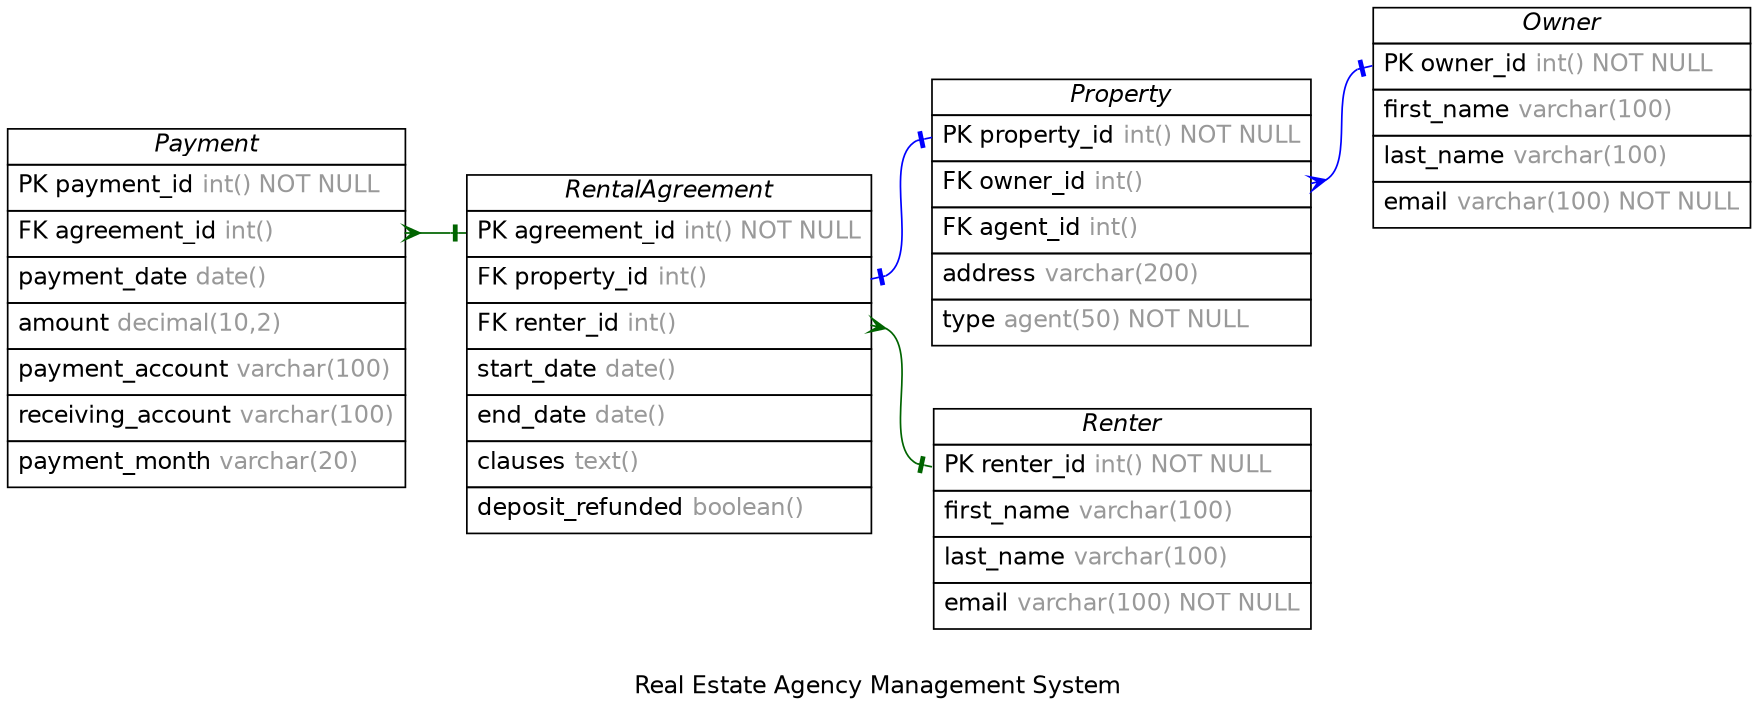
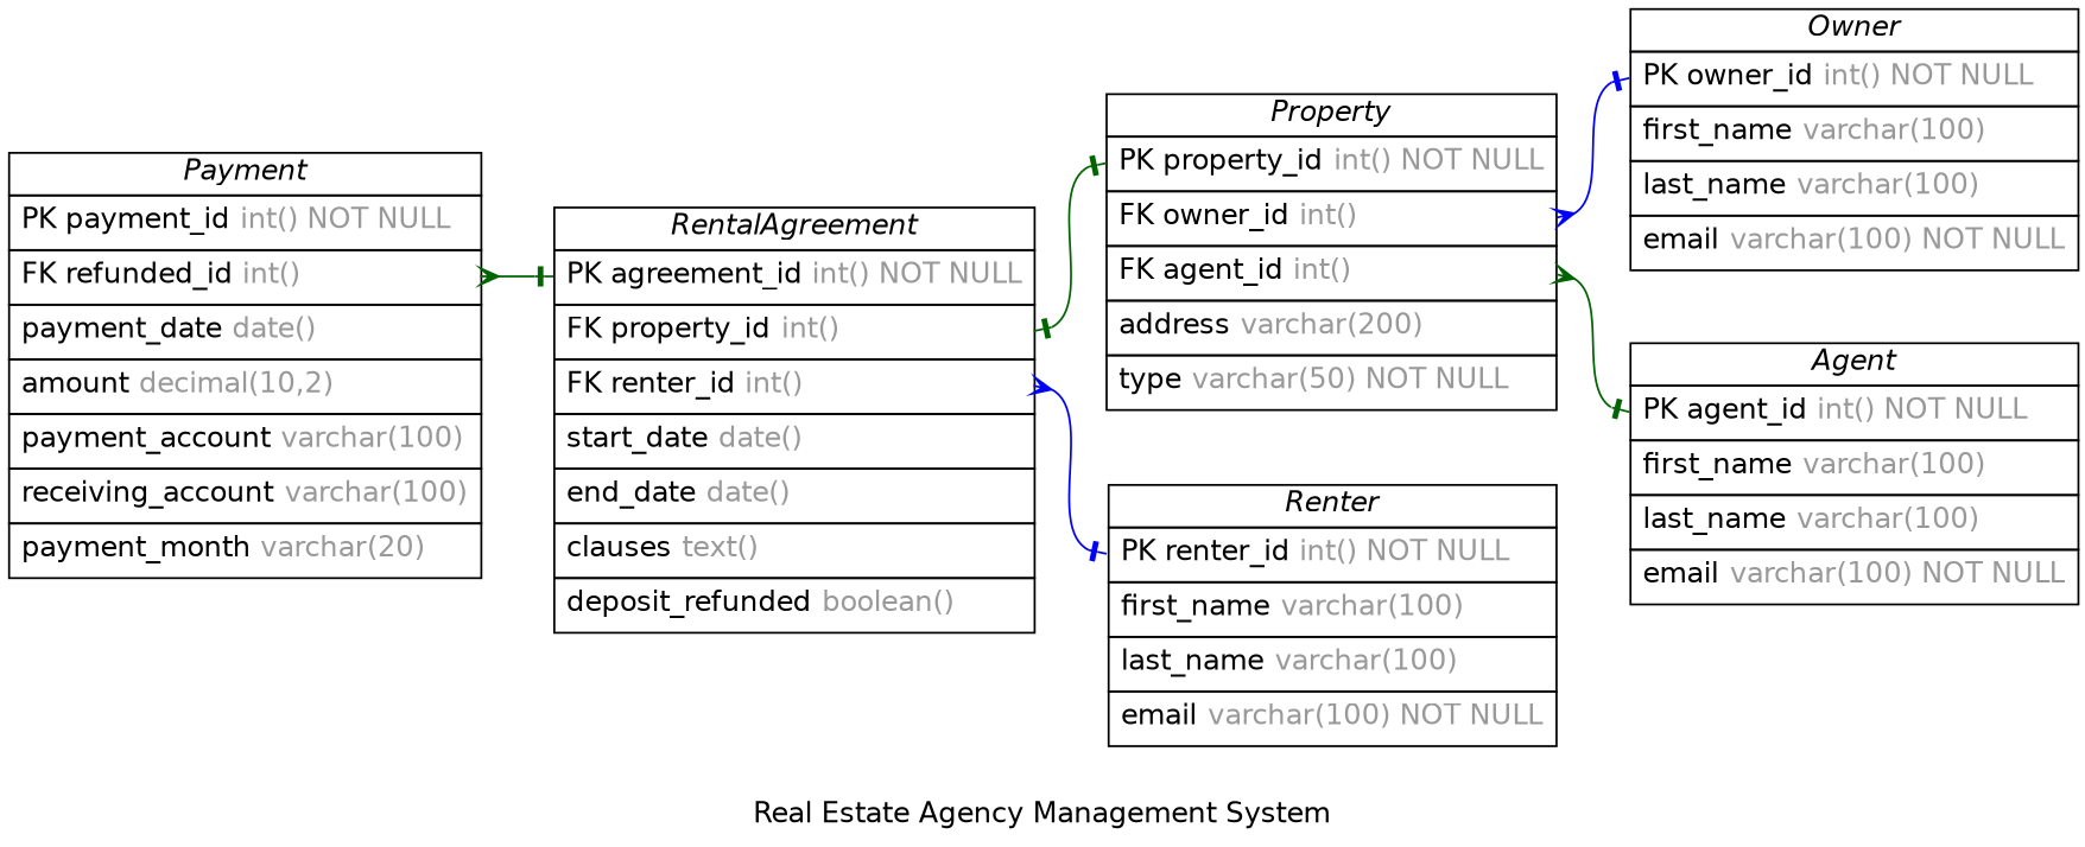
  digraph {
    concentrate=true
    fontname=Helvetica
    label="Real Estate Agency Management System"
    nodesep=0.5
    rankdir=LR
    splines=spline
    node [fontname=Helvetica shape=plain]
    edge [arrowhead=noneotee arrowsize=0.9 arrowtail=ocrow color=darkgreen dir=both fontname=Helvetica fontsize=12 labelangle=32 labeldistance=1.8 penwidth=1.0]
+   n1 [label=<         <table border="0" cellborder="1" cellspacing="0" >         <tr><td><i>Agent</i></td></tr>         <tr><td port="agent_id" align="left" cellpadding="5">PK agent_id <font color="grey60">int() NOT NULL</font></td></tr>         <tr><td port="first_name" align="left" cellpadding="5">first_name <font color="grey60">varchar(100)</font></td></tr>         <tr><td port="last_name" align="left" cellpadding="5">last_name <font color="grey60">varchar(100)</font></td></tr>         <tr><td port="email" align="left" cellpadding="5">email <font color="grey60">varchar(100) NOT NULL</font></td></tr>     </table>>]
    n2 [label=<         <table border="0" cellborder="1" cellspacing="0" >         <tr><td><i>Owner</i></td></tr>         <tr><td port="owner_id" align="left" cellpadding="5">PK owner_id <font color="grey60">int() NOT NULL</font></td></tr>         <tr><td port="first_name" align="left" cellpadding="5">first_name <font color="grey60">varchar(100)</font></td></tr>         <tr><td port="last_name" align="left" cellpadding="5">last_name <font color="grey60">varchar(100)</font></td></tr>         <tr><td port="email" align="left" cellpadding="5">email <font color="grey60">varchar(100) NOT NULL</font></td></tr>     </table>>]
    n3 [label=<         <table border="0" cellborder="1" cellspacing="0" >         <tr><td><i>Renter</i></td></tr>         <tr><td port="renter_id" align="left" cellpadding="5">PK renter_id <font color="grey60">int() NOT NULL</font></td></tr>         <tr><td port="first_name" align="left" cellpadding="5">first_name <font color="grey60">varchar(100)</font></td></tr>         <tr><td port="last_name" align="left" cellpadding="5">last_name <font color="grey60">varchar(100)</font></td></tr>         <tr><td port="email" align="left" cellpadding="5">email <font color="grey60">varchar(100) NOT NULL</font></td></tr>     </table>>]
-   n4 [label=<         <table border="0" cellborder="1" cellspacing="0" >         <tr><td><i>Property</i></td></tr>         <tr><td port="property_id" align="left" cellpadding="5">PK property_id <font color="grey60">int() NOT NULL</font></td></tr>         <tr><td port="owner_id" align="left" cellpadding="5">FK owner_id <font color="grey60">int()</font></td></tr>         <tr><td port="agent_id" align="left" cellpadding="5">FK agent_id <font color="grey60">int()</font></td></tr>         <tr><td port="address" align="left" cellpadding="5">address <font color="grey60">varchar(200)</font></td></tr>         <tr><td port="type" align="left" cellpadding="5">type <font color="grey60">agent(50) NOT NULL</font></td></tr>     </table>>]
+   n4 [label=<         <table border="0" cellborder="1" cellspacing="0" >         <tr><td><i>Property</i></td></tr>         <tr><td port="property_id" align="left" cellpadding="5">PK property_id <font color="grey60">int() NOT NULL</font></td></tr>         <tr><td port="owner_id" align="left" cellpadding="5">FK owner_id <font color="grey60">int()</font></td></tr>         <tr><td port="agent_id" align="left" cellpadding="5">FK agent_id <font color="grey60">int()</font></td></tr>         <tr><td port="address" align="left" cellpadding="5">address <font color="grey60">varchar(200)</font></td></tr>         <tr><td port="type" align="left" cellpadding="5">type <font color="grey60">varchar(50) NOT NULL</font></td></tr>     </table>>]
    n5 [label=<         <table border="0" cellborder="1" cellspacing="0" >         <tr><td><i>RentalAgreement</i></td></tr>         <tr><td port="agreement_id" align="left" cellpadding="5">PK agreement_id <font color="grey60">int() NOT NULL</font></td></tr>         <tr><td port="property_id" align="left" cellpadding="5">FK property_id <font color="grey60">int()</font></td></tr>         <tr><td port="renter_id" align="left" cellpadding="5">FK renter_id <font color="grey60">int()</font></td></tr>         <tr><td port="start_date" align="left" cellpadding="5">start_date <font color="grey60">date()</font></td></tr>         <tr><td port="end_date" align="left" cellpadding="5">end_date <font color="grey60">date()</font></td></tr>         <tr><td port="clauses" align="left" cellpadding="5">clauses <font color="grey60">text()</font></td></tr>         <tr><td port="deposit_refunded" align="left" cellpadding="5">deposit_refunded <font color="grey60">boolean()</font></td></tr>     </table>>]
-   n6 [label=<         <table border="0" cellborder="1" cellspacing="0" >         <tr><td><i>Payment</i></td></tr>         <tr><td port="payment_id" align="left" cellpadding="5">PK payment_id <font color="grey60">int() NOT NULL</font></td></tr>         <tr><td port="agreement_id" align="left" cellpadding="5">FK agreement_id <font color="grey60">int()</font></td></tr>         <tr><td port="payment_date" align="left" cellpadding="5">payment_date <font color="grey60">date()</font></td></tr>         <tr><td port="amount" align="left" cellpadding="5">amount <font color="grey60">decimal(10,2)</font></td></tr>         <tr><td port="payment_account" align="left" cellpadding="5">payment_account <font color="grey60">varchar(100)</font></td></tr>         <tr><td port="receiving_account" align="left" cellpadding="5">receiving_account <font color="grey60">varchar(100)</font></td></tr>         <tr><td port="payment_month" align="left" cellpadding="5">payment_month <font color="grey60">varchar(20)</font></td></tr>     </table>>]
+   n6 [label=<         <table border="0" cellborder="1" cellspacing="0" >         <tr><td><i>Payment</i></td></tr>         <tr><td port="payment_id" align="left" cellpadding="5">PK payment_id <font color="grey60">int() NOT NULL</font></td></tr>         <tr><td port="agreement_id" align="left" cellpadding="5">FK refunded_id <font color="grey60">int()</font></td></tr>         <tr><td port="payment_date" align="left" cellpadding="5">payment_date <font color="grey60">date()</font></td></tr>         <tr><td port="amount" align="left" cellpadding="5">amount <font color="grey60">decimal(10,2)</font></td></tr>         <tr><td port="payment_account" align="left" cellpadding="5">payment_account <font color="grey60">varchar(100)</font></td></tr>         <tr><td port="receiving_account" align="left" cellpadding="5">receiving_account <font color="grey60">varchar(100)</font></td></tr>         <tr><td port="payment_month" align="left" cellpadding="5">payment_month <font color="grey60">varchar(20)</font></td></tr>     </table>>]
+   n4 -> n1 [headport=agent_id tailport=agent_id]
    n4 -> n2 [color=blue headport=owner_id tailport=owner_id]
-   n5 -> n3 [headport=renter_id tailport=renter_id]
-   n5 -> n4 [arrowtail=noneotee color=blue headport=property_id tailport=property_id]
+   n5 -> n3 [color=blue headport=renter_id tailport=renter_id]
+   n5 -> n4 [arrowtail=noneotee headport=property_id tailport=property_id]
    n6 -> n5 [headport=agreement_id tailport=agreement_id]
  }
